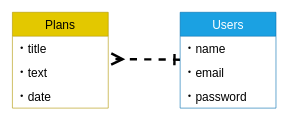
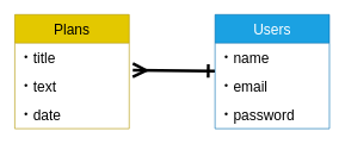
  <mxCell id="0" />
  <mxCell id="1" parent="0" />
  <mxCell id="2" value="Plans" style="swimlane;fontStyle=0;childLayout=stackLayout;horizontal=1;startSize=40;horizontalStack=0;resizeParent=1;resizeParentMax=0;resizeLast=0;collapsible=1;marginBottom=0;align=center;fontSize=20;fillColor=#e3c800;strokeColor=#B09500;swimlaneFillColor=#ffffff;fontColor=#000000;" vertex="1" parent="1"><mxGeometry x="20" y="20" width="160" height="160" as="geometry" /></mxCell>
  <mxCell id="3" value="・title" style="text;strokeColor=none;fillColor=none;spacingLeft=4;spacingRight=4;overflow=hidden;rotatable=0;points=[[0,0.5],[1,0.5]];portConstraint=eastwest;fontSize=20;align=left;verticalAlign=middle;fontColor=#000000;" vertex="1" parent="2"><mxGeometry y="40" width="160" height="40" as="geometry" /></mxCell>
  <mxCell id="4" value="・text" style="text;strokeColor=none;fillColor=none;spacingLeft=4;spacingRight=4;overflow=hidden;rotatable=0;points=[[0,0.5],[1,0.5]];portConstraint=eastwest;fontSize=20;verticalAlign=middle;fontColor=#000000;" vertex="1" parent="2"><mxGeometry y="80" width="160" height="40" as="geometry" /></mxCell>
  <mxCell id="5" value="・date" style="text;strokeColor=none;fillColor=none;spacingLeft=4;spacingRight=4;overflow=hidden;rotatable=0;points=[[0,0.5],[1,0.5]];portConstraint=eastwest;fontSize=20;verticalAlign=middle;horizontal=1;labelPosition=center;verticalLabelPosition=middle;align=left;fontColor=#000000;" vertex="1" parent="2"><mxGeometry y="120" width="160" height="40" as="geometry" /></mxCell>
- <mxCell id="6" style="edgeStyle=none;html=1;entryX=1.031;entryY=-0.05;entryDx=0;entryDy=0;entryPerimeter=0;startArrow=ERone;startFill=0;endArrow=ERmany;endFill=0;strokeWidth=4;endSize=14;startSize=14;dashed=1;" edge="1" parent="1" source="7" target="4"><mxGeometry relative="1" as="geometry" /></mxCell>
+ <mxCell id="6" style="edgeStyle=none;html=1;entryX=1.031;entryY=-0.05;entryDx=0;entryDy=0;entryPerimeter=0;startArrow=ERone;startFill=0;endArrow=ERmany;endFill=0;strokeWidth=4;endSize=14;startSize=14;" edge="1" parent="1" source="7" target="4"><mxGeometry relative="1" as="geometry" /></mxCell>
  <mxCell id="7" value="Users" style="swimlane;fontStyle=0;childLayout=stackLayout;horizontal=1;startSize=40;horizontalStack=0;resizeParent=1;resizeParentMax=0;resizeLast=0;collapsible=1;marginBottom=0;align=center;fontSize=20;fontColor=#ffffff;fillColor=#1ba1e2;strokeColor=#006EAF;swimlaneFillColor=#ffffff;" vertex="1" parent="1"><mxGeometry x="300" y="20" width="160" height="160" as="geometry" /></mxCell>
  <mxCell id="8" value="・name" style="text;strokeColor=none;fillColor=none;spacingLeft=4;spacingRight=4;overflow=hidden;rotatable=0;points=[[0,0.5],[1,0.5]];portConstraint=eastwest;fontSize=20;verticalAlign=middle;fontColor=#000000;" vertex="1" parent="7"><mxGeometry y="40" width="160" height="40" as="geometry" /></mxCell>
  <mxCell id="9" value="・email" style="text;strokeColor=none;fillColor=none;spacingLeft=4;spacingRight=4;overflow=hidden;rotatable=0;points=[[0,0.5],[1,0.5]];portConstraint=eastwest;fontSize=20;verticalAlign=middle;fontColor=#000000;" vertex="1" parent="7"><mxGeometry y="80" width="160" height="40" as="geometry" /></mxCell>
  <mxCell id="10" value="・password" style="text;strokeColor=none;fillColor=none;spacingLeft=4;spacingRight=4;overflow=hidden;rotatable=0;points=[[0,0.5],[1,0.5]];portConstraint=eastwest;fontSize=20;verticalAlign=middle;fontColor=#000000;" vertex="1" parent="7"><mxGeometry y="120" width="160" height="40" as="geometry" /></mxCell>
